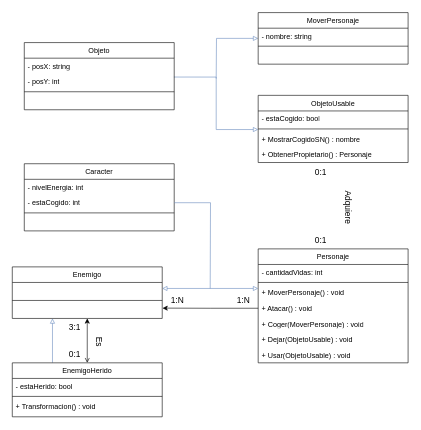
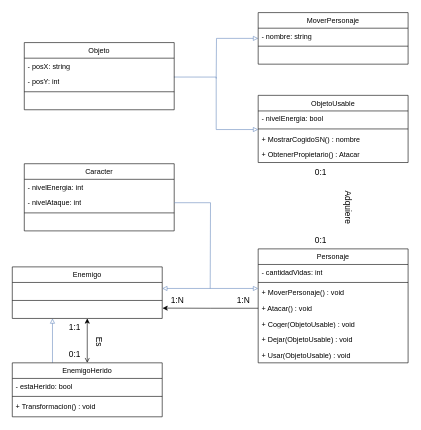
  <mxCell id="0" />
  <mxCell id="1" parent="0" />
  <mxCell id="2" value="&lt;span style=&quot;font-weight: normal;&quot;&gt;Personaje&lt;/span&gt;" style="swimlane;fontStyle=1;align=center;verticalAlign=top;childLayout=stackLayout;horizontal=1;startSize=26;horizontalStack=0;resizeParent=1;resizeParentMax=0;resizeLast=0;collapsible=1;marginBottom=0;whiteSpace=wrap;html=1;" parent="1" vertex="1"><mxGeometry x="430" y="414" width="250" height="190" as="geometry" /></mxCell>
  <mxCell id="3" value="- cantidadVidas: int" style="text;strokeColor=none;fillColor=none;align=left;verticalAlign=top;spacingLeft=4;spacingRight=4;overflow=hidden;rotatable=0;points=[[0,0.5],[1,0.5]];portConstraint=eastwest;whiteSpace=wrap;html=1;" parent="2" vertex="1"><mxGeometry y="26" width="250" height="26" as="geometry" /></mxCell>
  <mxCell id="4" value="" style="line;strokeWidth=1;fillColor=none;align=left;verticalAlign=middle;spacingTop=-1;spacingLeft=3;spacingRight=3;rotatable=0;labelPosition=right;points=[];portConstraint=eastwest;strokeColor=inherit;" parent="2" vertex="1"><mxGeometry y="52" width="250" height="8" as="geometry" /></mxCell>
  <mxCell id="5" value="+ MoverPersonaje() : void" style="text;strokeColor=none;fillColor=none;align=left;verticalAlign=top;spacingLeft=4;spacingRight=4;overflow=hidden;rotatable=0;points=[[0,0.5],[1,0.5]];portConstraint=eastwest;whiteSpace=wrap;html=1;" parent="2" vertex="1"><mxGeometry y="60" width="250" height="26" as="geometry" /></mxCell>
  <mxCell id="6" value="+ Atacar() : void" style="text;strokeColor=none;fillColor=none;align=left;verticalAlign=top;spacingLeft=4;spacingRight=4;overflow=hidden;rotatable=0;points=[[0,0.5],[1,0.5]];portConstraint=eastwest;whiteSpace=wrap;html=1;" parent="2" vertex="1"><mxGeometry y="86" width="250" height="26" as="geometry" /></mxCell>
- <mxCell id="7" value="+ Coger(MoverPersonaje) : void" style="text;strokeColor=none;fillColor=none;align=left;verticalAlign=top;spacingLeft=4;spacingRight=4;overflow=hidden;rotatable=0;points=[[0,0.5],[1,0.5]];portConstraint=eastwest;whiteSpace=wrap;html=1;" parent="2" vertex="1"><mxGeometry y="112" width="250" height="26" as="geometry" /></mxCell>
+ <mxCell id="7" value="+ Coger(ObjetoUsable) : void" style="text;strokeColor=none;fillColor=none;align=left;verticalAlign=top;spacingLeft=4;spacingRight=4;overflow=hidden;rotatable=0;points=[[0,0.5],[1,0.5]];portConstraint=eastwest;whiteSpace=wrap;html=1;" parent="2" vertex="1"><mxGeometry y="112" width="250" height="26" as="geometry" /></mxCell>
  <mxCell id="8" value="+ Dejar(ObjetoUsable) : void" style="text;strokeColor=none;fillColor=none;align=left;verticalAlign=top;spacingLeft=4;spacingRight=4;overflow=hidden;rotatable=0;points=[[0,0.5],[1,0.5]];portConstraint=eastwest;whiteSpace=wrap;html=1;" parent="2" vertex="1"><mxGeometry y="138" width="250" height="26" as="geometry" /></mxCell>
  <mxCell id="9" value="+ Usar(ObjetoUsable) : void" style="text;strokeColor=none;fillColor=none;align=left;verticalAlign=top;spacingLeft=4;spacingRight=4;overflow=hidden;rotatable=0;points=[[0,0.5],[1,0.5]];portConstraint=eastwest;whiteSpace=wrap;html=1;" parent="2" vertex="1"><mxGeometry y="164" width="250" height="26" as="geometry" /></mxCell>
  <mxCell id="10" style="edgeStyle=orthogonalEdgeStyle;rounded=0;orthogonalLoop=1;jettySize=auto;html=1;entryX=0.5;entryY=0;entryDx=0;entryDy=0;endArrow=open;endFill=0;startArrow=classic;startFill=1;" edge="1" parent="1" source="11" target="44"><mxGeometry relative="1" as="geometry" /></mxCell>
  <mxCell id="11" value="&lt;span style=&quot;font-weight: normal;&quot;&gt;Enemigo&lt;/span&gt;" style="swimlane;fontStyle=1;align=center;verticalAlign=top;childLayout=stackLayout;horizontal=1;startSize=26;horizontalStack=0;resizeParent=1;resizeParentMax=0;resizeLast=0;collapsible=1;marginBottom=0;whiteSpace=wrap;html=1;" parent="1" vertex="1"><mxGeometry x="20" y="444" width="250" height="86" as="geometry" /></mxCell>
  <mxCell id="12" value="&amp;nbsp;" style="text;strokeColor=none;fillColor=none;align=left;verticalAlign=top;spacingLeft=4;spacingRight=4;overflow=hidden;rotatable=0;points=[[0,0.5],[1,0.5]];portConstraint=eastwest;whiteSpace=wrap;html=1;" parent="11" vertex="1"><mxGeometry y="26" width="250" height="26" as="geometry" /></mxCell>
  <mxCell id="13" value="" style="line;strokeWidth=1;fillColor=none;align=left;verticalAlign=middle;spacingTop=-1;spacingLeft=3;spacingRight=3;rotatable=0;labelPosition=right;points=[];portConstraint=eastwest;strokeColor=inherit;" parent="11" vertex="1"><mxGeometry y="52" width="250" height="8" as="geometry" /></mxCell>
  <mxCell id="14" value="&amp;nbsp;" style="text;strokeColor=none;fillColor=none;align=left;verticalAlign=top;spacingLeft=4;spacingRight=4;overflow=hidden;rotatable=0;points=[[0,0.5],[1,0.5]];portConstraint=eastwest;whiteSpace=wrap;html=1;" parent="11" vertex="1"><mxGeometry y="60" width="250" height="26" as="geometry" /></mxCell>
  <mxCell id="15" value="1:N" style="text;html=1;align=center;verticalAlign=middle;resizable=0;points=[];autosize=1;strokeColor=none;fillColor=none;fontSize=14;" parent="1" vertex="1"><mxGeometry x="270" y="484" width="50" height="30" as="geometry" /></mxCell>
  <mxCell id="16" value="1:N" style="text;html=1;align=center;verticalAlign=middle;resizable=0;points=[];autosize=1;strokeColor=none;fillColor=none;fontSize=14;" parent="1" vertex="1"><mxGeometry x="380" y="484" width="50" height="30" as="geometry" /></mxCell>
  <mxCell id="17" value="&lt;span style=&quot;font-weight: normal;&quot;&gt;ObjetoUsable&lt;/span&gt;" style="swimlane;fontStyle=1;align=center;verticalAlign=top;childLayout=stackLayout;horizontal=1;startSize=26;horizontalStack=0;resizeParent=1;resizeParentMax=0;resizeLast=0;collapsible=1;marginBottom=0;whiteSpace=wrap;html=1;" parent="1" vertex="1"><mxGeometry x="430" y="158" width="250" height="112" as="geometry" /></mxCell>
- <mxCell id="18" value="- estaCogido: bool" style="text;strokeColor=none;fillColor=none;align=left;verticalAlign=top;spacingLeft=4;spacingRight=4;overflow=hidden;rotatable=0;points=[[0,0.5],[1,0.5]];portConstraint=eastwest;whiteSpace=wrap;html=1;" parent="17" vertex="1"><mxGeometry y="26" width="250" height="26" as="geometry" /></mxCell>
+ <mxCell id="18" value="- nivelEnergia: bool" style="text;strokeColor=none;fillColor=none;align=left;verticalAlign=top;spacingLeft=4;spacingRight=4;overflow=hidden;rotatable=0;points=[[0,0.5],[1,0.5]];portConstraint=eastwest;whiteSpace=wrap;html=1;" parent="17" vertex="1"><mxGeometry y="26" width="250" height="26" as="geometry" /></mxCell>
  <mxCell id="19" value="" style="line;strokeWidth=1;fillColor=none;align=left;verticalAlign=middle;spacingTop=-1;spacingLeft=3;spacingRight=3;rotatable=0;labelPosition=right;points=[];portConstraint=eastwest;strokeColor=inherit;" parent="17" vertex="1"><mxGeometry y="52" width="250" height="8" as="geometry" /></mxCell>
  <mxCell id="20" value="+ MostrarCogidoSN() : nombre" style="text;strokeColor=none;fillColor=none;align=left;verticalAlign=top;spacingLeft=4;spacingRight=4;overflow=hidden;rotatable=0;points=[[0,0.5],[1,0.5]];portConstraint=eastwest;whiteSpace=wrap;html=1;" parent="17" vertex="1"><mxGeometry y="60" width="250" height="26" as="geometry" /></mxCell>
- <mxCell id="21" value="+ ObtenerPropietario() : Personaje" style="text;strokeColor=none;fillColor=none;align=left;verticalAlign=top;spacingLeft=4;spacingRight=4;overflow=hidden;rotatable=0;points=[[0,0.5],[1,0.5]];portConstraint=eastwest;whiteSpace=wrap;html=1;" parent="17" vertex="1"><mxGeometry y="86" width="250" height="26" as="geometry" /></mxCell>
+ <mxCell id="21" value="+ ObtenerPropietario() : Atacar" style="text;strokeColor=none;fillColor=none;align=left;verticalAlign=top;spacingLeft=4;spacingRight=4;overflow=hidden;rotatable=0;points=[[0,0.5],[1,0.5]];portConstraint=eastwest;whiteSpace=wrap;html=1;" parent="17" vertex="1"><mxGeometry y="86" width="250" height="26" as="geometry" /></mxCell>
  <mxCell id="22" value="&lt;font style=&quot;font-size: 14px;&quot;&gt;Adquiere&lt;/font&gt;" style="text;html=1;align=center;verticalAlign=middle;whiteSpace=wrap;rounded=0;rotation=90;" parent="1" vertex="1"><mxGeometry x="550" y="330" width="60" height="30" as="geometry" /></mxCell>
  <mxCell id="23" value="0:1" style="text;html=1;align=center;verticalAlign=middle;resizable=0;points=[];autosize=1;strokeColor=none;fillColor=none;fontSize=14;" parent="1" vertex="1"><mxGeometry x="514" y="271" width="40" height="30" as="geometry" /></mxCell>
  <mxCell id="24" value="0:1" style="text;html=1;align=center;verticalAlign=middle;resizable=0;points=[];autosize=1;strokeColor=none;fillColor=none;fontSize=14;" parent="1" vertex="1"><mxGeometry x="514" y="384" width="40" height="30" as="geometry" /></mxCell>
  <mxCell id="25" style="edgeStyle=orthogonalEdgeStyle;rounded=0;orthogonalLoop=1;jettySize=auto;html=1;entryX=0;entryY=0.625;entryDx=0;entryDy=0;entryPerimeter=0;fillColor=#dae8fc;gradientColor=#7ea6e0;strokeColor=#6c8ebf;exitX=0.998;exitY=0.21;exitDx=0;exitDy=0;exitPerimeter=0;endArrow=block;endFill=0;" parent="1" source="33" target="19" edge="1"><mxGeometry relative="1" as="geometry" /></mxCell>
  <mxCell id="26" style="edgeStyle=orthogonalEdgeStyle;rounded=0;orthogonalLoop=1;jettySize=auto;html=1;endArrow=none;endFill=0;fillColor=#dae8fc;strokeColor=#6c8ebf;gradientColor=#7ea6e0;startArrow=block;startFill=0;" parent="1" source="27" edge="1"><mxGeometry relative="1" as="geometry"><mxPoint x="360" y="130" as="targetPoint" /></mxGeometry></mxCell>
  <mxCell id="27" value="&lt;span style=&quot;font-weight: normal;&quot;&gt;MoverPersonaje&lt;/span&gt;" style="swimlane;fontStyle=1;align=center;verticalAlign=top;childLayout=stackLayout;horizontal=1;startSize=26;horizontalStack=0;resizeParent=1;resizeParentMax=0;resizeLast=0;collapsible=1;marginBottom=0;whiteSpace=wrap;html=1;" parent="1" vertex="1"><mxGeometry x="430" y="20" width="250" height="86" as="geometry" /></mxCell>
  <mxCell id="28" value="- nombre: string" style="text;strokeColor=none;fillColor=none;align=left;verticalAlign=top;spacingLeft=4;spacingRight=4;overflow=hidden;rotatable=0;points=[[0,0.5],[1,0.5]];portConstraint=eastwest;whiteSpace=wrap;html=1;" parent="27" vertex="1"><mxGeometry y="26" width="250" height="26" as="geometry" /></mxCell>
  <mxCell id="29" value="" style="line;strokeWidth=1;fillColor=none;align=left;verticalAlign=middle;spacingTop=-1;spacingLeft=3;spacingRight=3;rotatable=0;labelPosition=right;points=[];portConstraint=eastwest;strokeColor=inherit;" parent="27" vertex="1"><mxGeometry y="52" width="250" height="8" as="geometry" /></mxCell>
  <mxCell id="30" value="&amp;nbsp;" style="text;strokeColor=none;fillColor=none;align=left;verticalAlign=top;spacingLeft=4;spacingRight=4;overflow=hidden;rotatable=0;points=[[0,0.5],[1,0.5]];portConstraint=eastwest;whiteSpace=wrap;html=1;" parent="27" vertex="1"><mxGeometry y="60" width="250" height="26" as="geometry" /></mxCell>
  <mxCell id="31" value="&lt;span style=&quot;font-weight: normal;&quot;&gt;Objeto&lt;/span&gt;" style="swimlane;fontStyle=1;align=center;verticalAlign=top;childLayout=stackLayout;horizontal=1;startSize=26;horizontalStack=0;resizeParent=1;resizeParentMax=0;resizeLast=0;collapsible=1;marginBottom=0;whiteSpace=wrap;html=1;" parent="1" vertex="1"><mxGeometry x="40" y="70" width="250" height="112" as="geometry" /></mxCell>
  <mxCell id="32" value="- posX: string" style="text;strokeColor=none;fillColor=none;align=left;verticalAlign=top;spacingLeft=4;spacingRight=4;overflow=hidden;rotatable=0;points=[[0,0.5],[1,0.5]];portConstraint=eastwest;whiteSpace=wrap;html=1;" parent="31" vertex="1"><mxGeometry y="26" width="250" height="26" as="geometry" /></mxCell>
  <mxCell id="33" value="- posY: int" style="text;strokeColor=none;fillColor=none;align=left;verticalAlign=top;spacingLeft=4;spacingRight=4;overflow=hidden;rotatable=0;points=[[0,0.5],[1,0.5]];portConstraint=eastwest;whiteSpace=wrap;html=1;" parent="31" vertex="1"><mxGeometry y="52" width="250" height="26" as="geometry" /></mxCell>
  <mxCell id="34" value="" style="line;strokeWidth=1;fillColor=none;align=left;verticalAlign=middle;spacingTop=-1;spacingLeft=3;spacingRight=3;rotatable=0;labelPosition=right;points=[];portConstraint=eastwest;strokeColor=inherit;" parent="31" vertex="1"><mxGeometry y="78" width="250" height="8" as="geometry" /></mxCell>
  <mxCell id="35" value="&amp;nbsp;" style="text;strokeColor=none;fillColor=none;align=left;verticalAlign=top;spacingLeft=4;spacingRight=4;overflow=hidden;rotatable=0;points=[[0,0.5],[1,0.5]];portConstraint=eastwest;whiteSpace=wrap;html=1;" parent="31" vertex="1"><mxGeometry y="86" width="250" height="26" as="geometry" /></mxCell>
  <mxCell id="36" value="&lt;span style=&quot;font-weight: normal;&quot;&gt;Caracter&lt;/span&gt;" style="swimlane;fontStyle=1;align=center;verticalAlign=top;childLayout=stackLayout;horizontal=1;startSize=26;horizontalStack=0;resizeParent=1;resizeParentMax=0;resizeLast=0;collapsible=1;marginBottom=0;whiteSpace=wrap;html=1;" vertex="1" parent="1"><mxGeometry x="40" y="272" width="250" height="112" as="geometry" /></mxCell>
  <mxCell id="37" value="- nivelEnergia: int" style="text;strokeColor=none;fillColor=none;align=left;verticalAlign=top;spacingLeft=4;spacingRight=4;overflow=hidden;rotatable=0;points=[[0,0.5],[1,0.5]];portConstraint=eastwest;whiteSpace=wrap;html=1;" vertex="1" parent="36"><mxGeometry y="26" width="250" height="26" as="geometry" /></mxCell>
  <mxCell id="38" style="edgeStyle=orthogonalEdgeStyle;rounded=0;orthogonalLoop=1;jettySize=auto;html=1;endArrow=none;endFill=0;fillColor=#dae8fc;gradientColor=#7ea6e0;strokeColor=#6c8ebf;" edge="1" parent="36" source="39"><mxGeometry relative="1" as="geometry"><mxPoint x="310" y="208" as="targetPoint" /></mxGeometry></mxCell>
- <mxCell id="39" value="- estaCogido: int" style="text;strokeColor=none;fillColor=none;align=left;verticalAlign=top;spacingLeft=4;spacingRight=4;overflow=hidden;rotatable=0;points=[[0,0.5],[1,0.5]];portConstraint=eastwest;whiteSpace=wrap;html=1;" vertex="1" parent="36"><mxGeometry y="52" width="250" height="26" as="geometry" /></mxCell>
+ <mxCell id="39" value="- nivelAtaque: int" style="text;strokeColor=none;fillColor=none;align=left;verticalAlign=top;spacingLeft=4;spacingRight=4;overflow=hidden;rotatable=0;points=[[0,0.5],[1,0.5]];portConstraint=eastwest;whiteSpace=wrap;html=1;" vertex="1" parent="36"><mxGeometry y="52" width="250" height="26" as="geometry" /></mxCell>
  <mxCell id="40" value="" style="line;strokeWidth=1;fillColor=none;align=left;verticalAlign=middle;spacingTop=-1;spacingLeft=3;spacingRight=3;rotatable=0;labelPosition=right;points=[];portConstraint=eastwest;strokeColor=inherit;" vertex="1" parent="36"><mxGeometry y="78" width="250" height="8" as="geometry" /></mxCell>
  <mxCell id="41" value="&amp;nbsp;" style="text;strokeColor=none;fillColor=none;align=left;verticalAlign=top;spacingLeft=4;spacingRight=4;overflow=hidden;rotatable=0;points=[[0,0.5],[1,0.5]];portConstraint=eastwest;whiteSpace=wrap;html=1;" vertex="1" parent="36"><mxGeometry y="86" width="250" height="26" as="geometry" /></mxCell>
  <mxCell id="42" style="edgeStyle=orthogonalEdgeStyle;rounded=0;orthogonalLoop=1;jettySize=auto;html=1;endArrow=block;endFill=0;fillColor=#dae8fc;gradientColor=#7ea6e0;strokeColor=#6c8ebf;startArrow=block;startFill=0;" edge="1" parent="1"><mxGeometry relative="1" as="geometry"><mxPoint x="270" y="480" as="sourcePoint" /><mxPoint x="430" y="480" as="targetPoint" /></mxGeometry></mxCell>
  <mxCell id="43" style="edgeStyle=orthogonalEdgeStyle;rounded=0;orthogonalLoop=1;jettySize=auto;html=1;entryX=0.5;entryY=1;entryDx=0;entryDy=0;endArrow=block;endFill=0;fillColor=#dae8fc;gradientColor=#7ea6e0;strokeColor=#6c8ebf;" edge="1" parent="1"><mxGeometry relative="1" as="geometry"><mxPoint x="87" y="604" as="sourcePoint" /><mxPoint x="87" y="530" as="targetPoint" /></mxGeometry></mxCell>
  <mxCell id="44" value="&lt;span style=&quot;font-weight: 400;&quot;&gt;EnemigoHerido&lt;/span&gt;" style="swimlane;fontStyle=1;align=center;verticalAlign=top;childLayout=stackLayout;horizontal=1;startSize=26;horizontalStack=0;resizeParent=1;resizeParentMax=0;resizeLast=0;collapsible=1;marginBottom=0;whiteSpace=wrap;html=1;" vertex="1" parent="1"><mxGeometry x="20" y="604" width="250" height="90" as="geometry" /></mxCell>
  <mxCell id="45" value="- estaHerido: bool" style="text;strokeColor=none;fillColor=none;align=left;verticalAlign=top;spacingLeft=4;spacingRight=4;overflow=hidden;rotatable=0;points=[[0,0.5],[1,0.5]];portConstraint=eastwest;whiteSpace=wrap;html=1;" vertex="1" parent="44"><mxGeometry y="26" width="250" height="26" as="geometry" /></mxCell>
  <mxCell id="46" value="" style="line;strokeWidth=1;fillColor=none;align=left;verticalAlign=middle;spacingTop=-1;spacingLeft=3;spacingRight=3;rotatable=0;labelPosition=right;points=[];portConstraint=eastwest;strokeColor=inherit;" vertex="1" parent="44"><mxGeometry y="52" width="250" height="8" as="geometry" /></mxCell>
  <mxCell id="47" value="+ Transformacion() : void" style="text;strokeColor=none;fillColor=none;align=left;verticalAlign=top;spacingLeft=4;spacingRight=4;overflow=hidden;rotatable=0;points=[[0,0.5],[1,0.5]];portConstraint=eastwest;whiteSpace=wrap;html=1;" vertex="1" parent="44"><mxGeometry y="60" width="250" height="30" as="geometry" /></mxCell>
  <mxCell id="48" style="edgeStyle=orthogonalEdgeStyle;rounded=0;orthogonalLoop=1;jettySize=auto;html=1;entryX=1.002;entryY=0.338;entryDx=0;entryDy=0;entryPerimeter=0;" edge="1" parent="1" source="6" target="14"><mxGeometry relative="1" as="geometry" /></mxCell>
  <mxCell id="49" value="&lt;span style=&quot;font-size: 14px;&quot;&gt;Es&lt;/span&gt;" style="text;html=1;align=center;verticalAlign=middle;whiteSpace=wrap;rounded=0;rotation=90;" vertex="1" parent="1"><mxGeometry x="135" y="554" width="60" height="30" as="geometry" /></mxCell>
- <mxCell id="50" value="3:1" style="text;html=1;align=center;verticalAlign=middle;resizable=0;points=[];autosize=1;strokeColor=none;fillColor=none;fontSize=14;" vertex="1" parent="1"><mxGeometry x="104" y="530" width="40" height="30" as="geometry" /></mxCell>
+ <mxCell id="50" value="1:1" style="text;html=1;align=center;verticalAlign=middle;resizable=0;points=[];autosize=1;strokeColor=none;fillColor=none;fontSize=14;" vertex="1" parent="1"><mxGeometry x="104" y="530" width="40" height="30" as="geometry" /></mxCell>
  <mxCell id="51" value="0:1" style="text;html=1;align=center;verticalAlign=middle;resizable=0;points=[];autosize=1;strokeColor=none;fillColor=none;fontSize=14;" vertex="1" parent="1"><mxGeometry x="104" y="574" width="40" height="30" as="geometry" /></mxCell>
